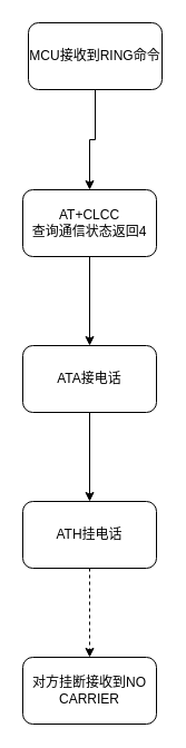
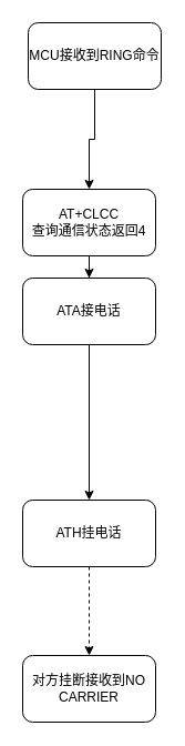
  <mxCell id="0" />
  <mxCell id="1" parent="0" />
  <mxCell id="2" value="" style="edgeStyle=orthogonalEdgeStyle;rounded=0;orthogonalLoop=1;jettySize=auto;html=1;" edge="1" parent="1" source="3" target="5"><mxGeometry relative="1" as="geometry" /></mxCell>
  <mxCell id="3" value="MCU接收到RING命令" style="rounded=1;whiteSpace=wrap;html=1;" vertex="1" parent="1"><mxGeometry x="25" y="20" width="120" height="60" as="geometry" /></mxCell>
  <mxCell id="4" value="" style="edgeStyle=orthogonalEdgeStyle;rounded=0;orthogonalLoop=1;jettySize=auto;html=1;" edge="1" parent="1" source="5" target="7"><mxGeometry relative="1" as="geometry" /></mxCell>
  <mxCell id="5" value="&lt;div&gt;AT+CLCC&lt;/div&gt;&lt;div&gt;查询通信状态返回4&lt;/div&gt;" style="whiteSpace=wrap;html=1;rounded=1;" vertex="1" parent="1"><mxGeometry x="20" y="170" width="120" height="60" as="geometry" /></mxCell>
  <mxCell id="6" value="" style="edgeStyle=orthogonalEdgeStyle;rounded=0;orthogonalLoop=1;jettySize=auto;html=1;" edge="1" parent="1" source="7" target="9"><mxGeometry relative="1" as="geometry" /></mxCell>
- <mxCell id="7" value="ATA接电话" style="whiteSpace=wrap;html=1;rounded=1;" vertex="1" parent="1"><mxGeometry x="20" y="310" width="120" height="60" as="geometry" /></mxCell>
+ <mxCell id="7" value="ATA接电话" style="whiteSpace=wrap;html=1;rounded=1;" vertex="1" parent="1"><mxGeometry x="20" y="250" width="120" height="60" as="geometry" /></mxCell>
  <mxCell id="8" value="" style="edgeStyle=orthogonalEdgeStyle;rounded=0;orthogonalLoop=1;jettySize=auto;html=1;dashed=1;" edge="1" parent="1" source="9" target="10"><mxGeometry relative="1" as="geometry" /></mxCell>
  <mxCell id="9" value="ATH挂电话" style="whiteSpace=wrap;html=1;rounded=1;" vertex="1" parent="1"><mxGeometry x="20" y="450" width="120" height="60" as="geometry" /></mxCell>
  <mxCell id="10" value="对方挂断接收到NO CARRIER" style="whiteSpace=wrap;html=1;rounded=1;" vertex="1" parent="1"><mxGeometry x="20" y="590" width="120" height="60" as="geometry" /></mxCell>
